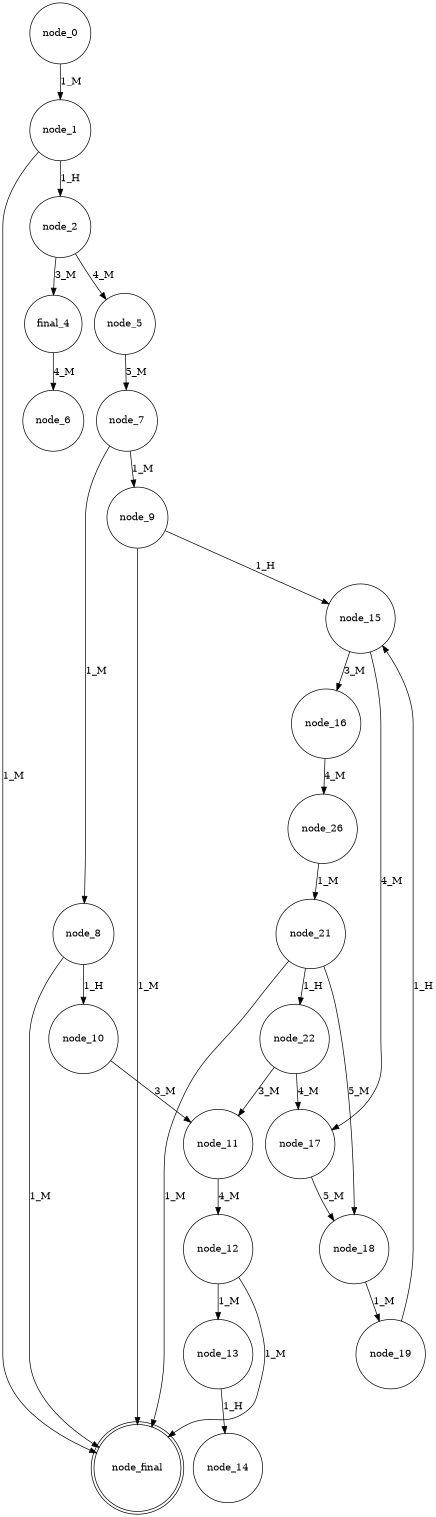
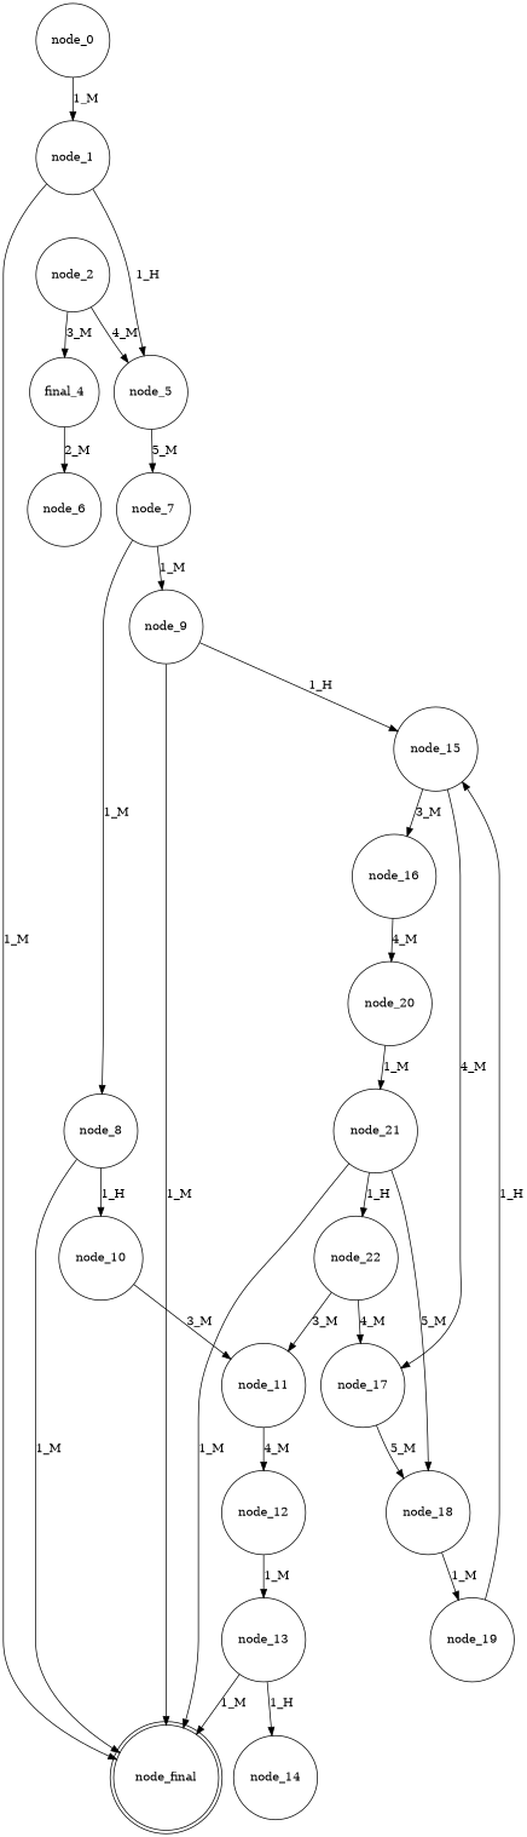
  digraph {
    node [shape=circle]
    node_final [shape=doublecircle]
    node_0
    node_1
    node_2
    n5 [label=final_4]
    node_5
    node_6
    node_7
    node_10
    node_11
    node_12
    node_13
    node_14
    node_15
    node_16
    node_17
-   node_20 [label=node_26]
+   node_20
    node_18
    node_21
    node_19
    node_22
    node_8
    node_9
    node_0 -> node_1 [label="1_M"]
    node_1 -> node_final [label="1_M"]
-   node_1 -> node_2 [label="1_H"]
+   node_1 -> node_5 [label="1_H"]
    node_2 -> n5 [label="3_M"]
    node_2 -> node_5 [label="4_M"]
-   n5 -> node_6 [label="4_M"]
+   n5 -> node_6 [label="2_M"]
    node_5 -> node_7 [label="5_M"]
    node_7 -> node_8 [label="1_M"]
    node_7 -> node_9 [label="1_M"]
    node_10 -> node_11 [label="3_M"]
    node_11 -> node_12 [label="4_M"]
    node_12 -> node_13 [label="1_M"]
-   node_12 -> node_final [label="1_M"]
+   node_13 -> node_final [label="1_M"]
    node_13 -> node_14 [label="1_H"]
    node_15 -> node_16 [label="3_M"]
    node_15 -> node_17 [label="4_M"]
    node_16 -> node_20 [label="4_M"]
    node_17 -> node_18 [label="5_M"]
    node_20 -> node_21 [label="1_M"]
    node_18 -> node_19 [label="1_M"]
    node_21 -> node_final [label="1_M"]
    node_21 -> node_18 [label="5_M"]
    node_21 -> node_22 [label="1_H"]
    node_19 -> node_15 [label="1_H"]
    node_22 -> node_11 [label="3_M"]
    node_22 -> node_17 [label="4_M"]
    node_8 -> node_final [label="1_M"]
    node_8 -> node_10 [label="1_H"]
    node_9 -> node_final [label="1_M"]
    node_9 -> node_15 [label="1_H"]
  }
